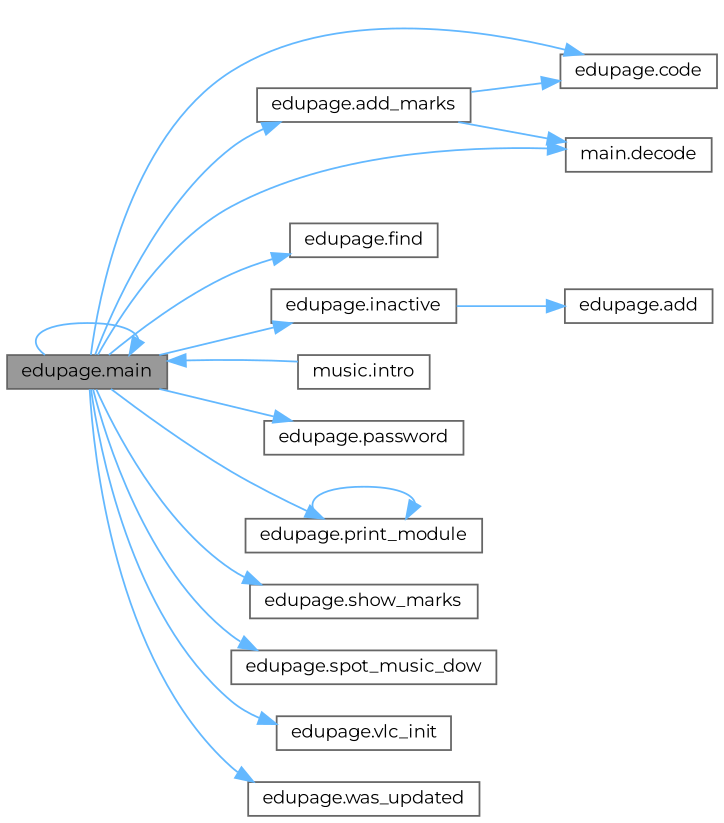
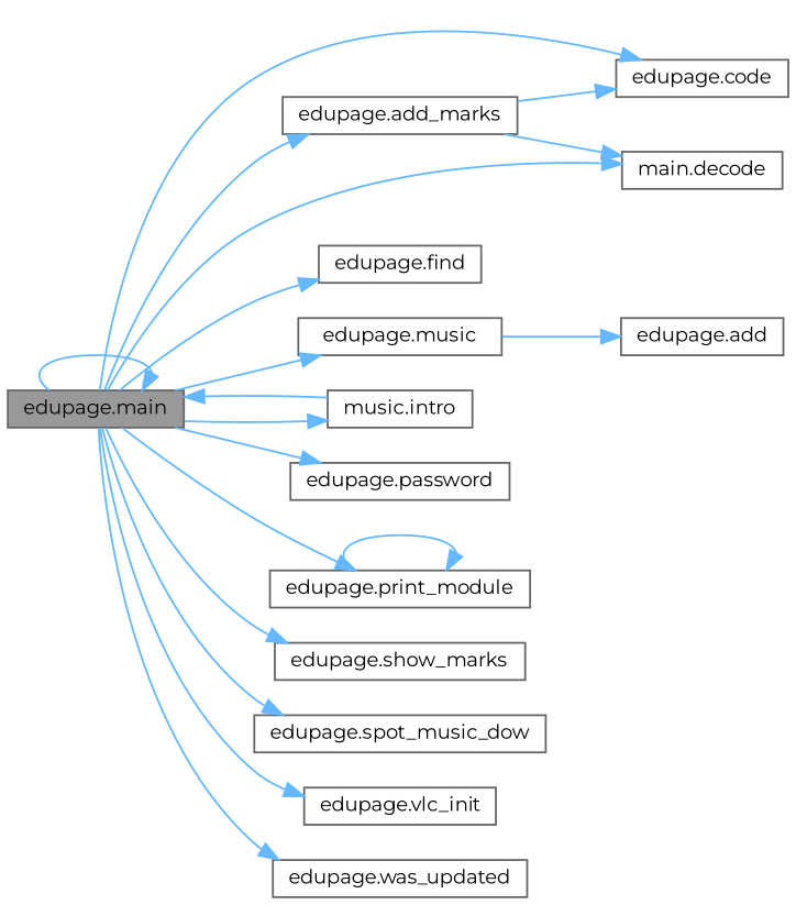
  digraph {
    fontname=Montserrat
    rankdir=LR
    node [color=grey40 fillcolor=white fontname=Montserrat fontsize=10 shape=box style=filled]
    edge [color=steelblue1 fontname=Montserrat fontsize=10 labelfontname=Helvetica labelfontsize=10 style=solid]
    n1 [color=gray40 fillcolor=grey60 fontcolor=black height=0.2 label="edupage.main" width=0.4]
    n2 [height=0.2 label="edupage.add_marks" width=0.4]
    n3 [height=0.2 label="edupage.code" width=0.4]
    n4 [height=0.2 label="main.decode" width=0.4]
    n5 [height=0.2 label="edupage.find" width=0.4]
-   n6 [height=0.2 label="edupage.inactive" width=0.4]
+   n6 [height=0.2 label="edupage.music" width=0.4]
    n7 [height=0.2 label="music.intro" width=0.4]
    n8 [height=0.2 label="edupage.password" width=0.4]
    n9 [height=0.2 label="edupage.print_module" width=0.4]
    n10 [height=0.2 label="edupage.show_marks" width=0.4]
    n11 [height=0.2 label="edupage.spot_music_dow" width=0.4]
    n12 [height=0.2 label="edupage.vlc_init" width=0.4]
    n13 [height=0.2 label="edupage.was_updated" width=0.4]
    n14 [height=0.2 label="edupage.add" width=0.4]
    n1 -> n1
    n1 -> n2
    n1 -> n3
    n1 -> n4
    n1 -> n5
    n1 -> n6
+   n1 -> n7
    n1 -> n8
    n1 -> n9
    n1 -> n10
    n1 -> n11
    n1 -> n12
    n1 -> n13
    n2 -> n3
    n2 -> n4
    n6 -> n14
    n7 -> n1
    n9 -> n9
  }
